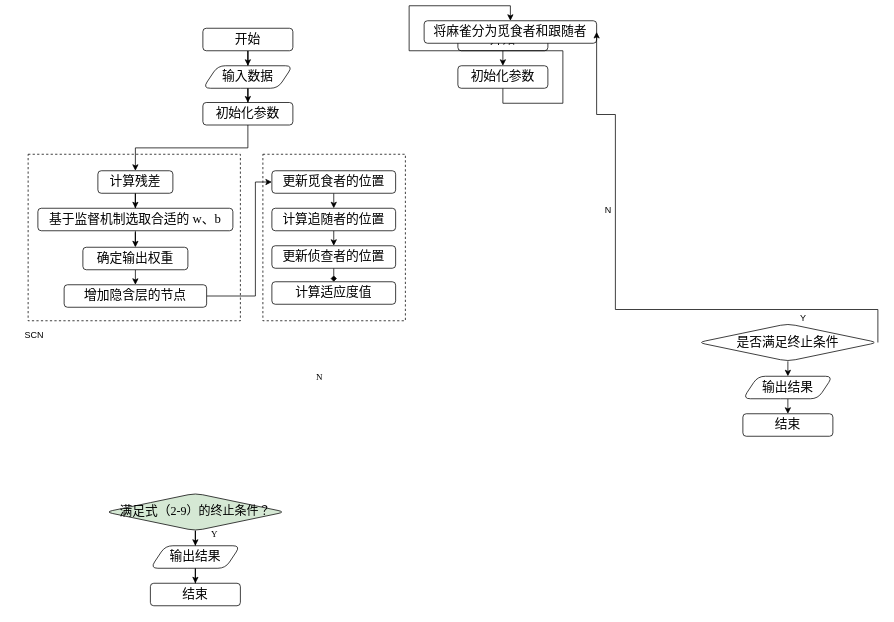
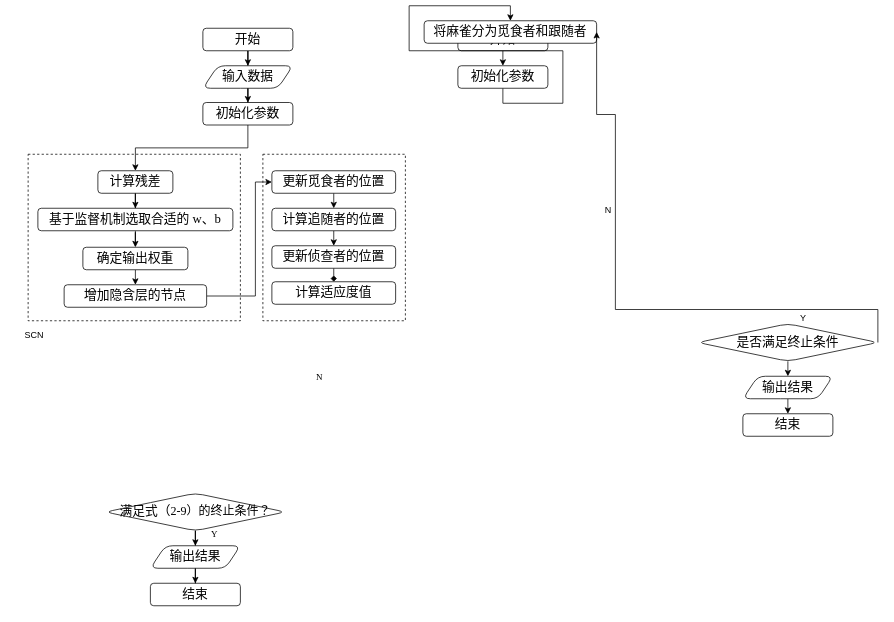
  <mxCell id="0" />
  <mxCell id="1" parent="0" />
  <mxCell id="2" value="" style="rounded=0;whiteSpace=wrap;html=1;dashed=1;" vertex="1" parent="1"><mxGeometry x="350" y="198" width="190" height="222" as="geometry" /></mxCell>
  <mxCell id="3" value="" style="rounded=0;whiteSpace=wrap;html=1;dashed=1;" vertex="1" parent="1"><mxGeometry x="37" y="198" width="283" height="222" as="geometry" /></mxCell>
  <mxCell id="4" value="" style="edgeStyle=orthogonalEdgeStyle;rounded=0;orthogonalLoop=1;jettySize=auto;html=1;fontFamily=Times New Roman;" edge="1" parent="1" source="5" target="7"><mxGeometry relative="1" as="geometry" /></mxCell>
  <mxCell id="5" value="开始" style="rounded=1;whiteSpace=wrap;html=1;fontSize=17;fontFamily=Times New Roman;" vertex="1" parent="1"><mxGeometry x="270" y="30" width="120" height="30" as="geometry" /></mxCell>
  <mxCell id="6" value="" style="edgeStyle=orthogonalEdgeStyle;rounded=0;orthogonalLoop=1;jettySize=auto;html=1;fontFamily=Times New Roman;" edge="1" parent="1" source="7" target="9"><mxGeometry relative="1" as="geometry" /></mxCell>
  <mxCell id="7" value="输入数据" style="shape=parallelogram;perimeter=parallelogramPerimeter;whiteSpace=wrap;html=1;fixedSize=1;fontSize=17;rounded=1;fontFamily=Times New Roman;" vertex="1" parent="1"><mxGeometry x="270" y="80" width="120" height="30" as="geometry" /></mxCell>
  <mxCell id="8" style="edgeStyle=orthogonalEdgeStyle;rounded=0;orthogonalLoop=1;jettySize=auto;html=1;exitX=0.5;exitY=1;exitDx=0;exitDy=0;entryX=0.5;entryY=0;entryDx=0;entryDy=0;fontFamily=Times New Roman;" edge="1" parent="1" source="9" target="11"><mxGeometry relative="1" as="geometry"><mxPoint x="180" y="240" as="sourcePoint" /></mxGeometry></mxCell>
  <mxCell id="9" value="初始化参数" style="whiteSpace=wrap;html=1;fontSize=17;rounded=1;fontFamily=Times New Roman;" vertex="1" parent="1"><mxGeometry x="270" y="129" width="120" height="30" as="geometry" /></mxCell>
  <mxCell id="10" value="" style="edgeStyle=orthogonalEdgeStyle;rounded=0;orthogonalLoop=1;jettySize=auto;html=1;fontFamily=Times New Roman;" edge="1" parent="1" source="11" target="13"><mxGeometry relative="1" as="geometry" /></mxCell>
  <mxCell id="11" value="计算残差" style="whiteSpace=wrap;html=1;fontSize=17;rounded=1;fontFamily=Times New Roman;" vertex="1" parent="1"><mxGeometry x="130" y="220" width="100" height="30" as="geometry" /></mxCell>
  <mxCell id="12" value="" style="edgeStyle=orthogonalEdgeStyle;rounded=0;orthogonalLoop=1;jettySize=auto;html=1;fontFamily=Times New Roman;entryX=0.5;entryY=0;entryDx=0;entryDy=0;" edge="1" parent="1" source="13" target="44"><mxGeometry relative="1" as="geometry"><mxPoint x="170" y="362" as="targetPoint" /></mxGeometry></mxCell>
  <mxCell id="13" value="基于监督机制选取合适的 w、b" style="whiteSpace=wrap;html=1;fontSize=17;rounded=1;fontFamily=Times New Roman;" vertex="1" parent="1"><mxGeometry x="50" y="270" width="260" height="30" as="geometry" /></mxCell>
  <mxCell id="14" style="edgeStyle=orthogonalEdgeStyle;rounded=0;orthogonalLoop=1;jettySize=auto;html=1;exitX=1;exitY=0.5;exitDx=0;exitDy=0;entryX=0;entryY=0.5;entryDx=0;entryDy=0;" edge="1" parent="1" source="15" target="29"><mxGeometry relative="1" as="geometry"><Array as="points"><mxPoint x="340" y="387" /><mxPoint x="340" y="235" /></Array></mxGeometry></mxCell>
  <mxCell id="15" value="增加隐含层的节点" style="rounded=1;whiteSpace=wrap;html=1;fontSize=17;fontFamily=Times New Roman;" vertex="1" parent="1"><mxGeometry x="85" y="372" width="190" height="30" as="geometry" /></mxCell>
  <mxCell id="16" value="" style="edgeStyle=orthogonalEdgeStyle;rounded=0;orthogonalLoop=1;jettySize=auto;html=1;fontFamily=Times New Roman;" edge="1" parent="1" source="17" target="20"><mxGeometry relative="1" as="geometry" /></mxCell>
- <mxCell id="17" value="满足式（&lt;span style=&quot;font-size: 12pt; text-align: start;&quot; lang=&quot;EN-US&quot;&gt;2-9&lt;/span&gt;&lt;span style=&quot;font-size: 12pt; text-align: start;&quot;&gt;）的终止条件？&lt;/span&gt;&lt;span style=&quot;font-size: medium; text-align: start;&quot;&gt;&lt;/span&gt;" style="rhombus;whiteSpace=wrap;html=1;fontSize=17;rounded=1;fontFamily=Times New Roman;fillColor=#d5e8d4;" vertex="1" parent="1"><mxGeometry x="140" y="650" width="240" height="50" as="geometry" /></mxCell>
+ <mxCell id="17" value="满足式（&lt;span style=&quot;font-size: 12pt; text-align: start;&quot; lang=&quot;EN-US&quot;&gt;2-9&lt;/span&gt;&lt;span style=&quot;font-size: 12pt; text-align: start;&quot;&gt;）的终止条件？&lt;/span&gt;&lt;span style=&quot;font-size: medium; text-align: start;&quot;&gt;&lt;/span&gt;" style="rhombus;whiteSpace=wrap;html=1;fontSize=17;rounded=1;fontFamily=Times New Roman;" vertex="1" parent="1"><mxGeometry x="140" y="650" width="240" height="50" as="geometry" /></mxCell>
  <mxCell id="18" value="结束" style="rounded=1;whiteSpace=wrap;html=1;fontSize=17;fontFamily=Times New Roman;" vertex="1" parent="1"><mxGeometry x="200" y="770" width="120" height="30" as="geometry" /></mxCell>
  <mxCell id="19" style="edgeStyle=orthogonalEdgeStyle;rounded=0;orthogonalLoop=1;jettySize=auto;html=1;exitX=0.5;exitY=1;exitDx=0;exitDy=0;fontFamily=Times New Roman;" edge="1" parent="1" source="20" target="18"><mxGeometry relative="1" as="geometry" /></mxCell>
  <mxCell id="20" value="输出结果" style="shape=parallelogram;perimeter=parallelogramPerimeter;whiteSpace=wrap;html=1;fixedSize=1;fontSize=17;rounded=1;fontFamily=Times New Roman;" vertex="1" parent="1"><mxGeometry x="200" y="720" width="120" height="30" as="geometry" /></mxCell>
  <mxCell id="21" value="N" style="text;html=1;align=center;verticalAlign=middle;resizable=0;points=[];autosize=1;strokeColor=none;fillColor=none;fontFamily=Times New Roman;" vertex="1" parent="1"><mxGeometry x="410" y="480" width="30" height="30" as="geometry" /></mxCell>
  <mxCell id="22" value="Y" style="text;html=1;align=center;verticalAlign=middle;resizable=0;points=[];autosize=1;strokeColor=none;fillColor=none;fontFamily=Times New Roman;" vertex="1" parent="1"><mxGeometry x="270" y="690" width="30" height="30" as="geometry" /></mxCell>
  <mxCell id="23" style="edgeStyle=orthogonalEdgeStyle;rounded=0;orthogonalLoop=1;jettySize=auto;html=1;exitX=0.5;exitY=1;exitDx=0;exitDy=0;entryX=0.5;entryY=0;entryDx=0;entryDy=0;" edge="1" parent="1" source="24" target="26"><mxGeometry relative="1" as="geometry" /></mxCell>
  <mxCell id="24" value="开始" style="rounded=1;whiteSpace=wrap;html=1;fontSize=17;fontFamily=Times New Roman;" vertex="1" parent="1"><mxGeometry x="610" y="30" width="120" height="30" as="geometry" /></mxCell>
  <mxCell id="25" style="edgeStyle=orthogonalEdgeStyle;rounded=0;orthogonalLoop=1;jettySize=auto;html=1;exitX=0.5;exitY=1;exitDx=0;exitDy=0;entryX=0.5;entryY=0;entryDx=0;entryDy=0;" edge="1" parent="1" source="26" target="27"><mxGeometry relative="1" as="geometry" /></mxCell>
  <mxCell id="26" value="初始化参数" style="whiteSpace=wrap;html=1;fontSize=17;rounded=1;fontFamily=Times New Roman;" vertex="1" parent="1"><mxGeometry x="610" y="80" width="120" height="30" as="geometry" /></mxCell>
  <mxCell id="27" value="将麻雀分为觅食者和跟随者" style="whiteSpace=wrap;html=1;fontSize=17;rounded=1;fontFamily=Times New Roman;" vertex="1" parent="1"><mxGeometry x="565" y="20" width="230" height="30" as="geometry" /></mxCell>
  <mxCell id="28" style="edgeStyle=orthogonalEdgeStyle;rounded=0;orthogonalLoop=1;jettySize=auto;html=1;exitX=0.5;exitY=1;exitDx=0;exitDy=0;entryX=0.5;entryY=0;entryDx=0;entryDy=0;" edge="1" parent="1" source="29" target="31"><mxGeometry relative="1" as="geometry" /></mxCell>
  <mxCell id="29" value="更新觅食者的位置" style="whiteSpace=wrap;html=1;fontSize=17;rounded=1;fontFamily=Times New Roman;" vertex="1" parent="1"><mxGeometry x="362" y="220" width="165" height="30" as="geometry" /></mxCell>
  <mxCell id="30" style="edgeStyle=orthogonalEdgeStyle;rounded=0;orthogonalLoop=1;jettySize=auto;html=1;exitX=0.5;exitY=1;exitDx=0;exitDy=0;entryX=0.5;entryY=0;entryDx=0;entryDy=0;" edge="1" parent="1" source="31" target="33"><mxGeometry relative="1" as="geometry" /></mxCell>
  <mxCell id="31" value="计算追随者的位置" style="whiteSpace=wrap;html=1;fontSize=17;rounded=1;fontFamily=Times New Roman;" vertex="1" parent="1"><mxGeometry x="362" y="270" width="165" height="30" as="geometry" /></mxCell>
  <mxCell id="32" style="edgeStyle=orthogonalEdgeStyle;rounded=0;orthogonalLoop=1;jettySize=auto;html=1;exitX=0.5;exitY=1;exitDx=0;exitDy=0;entryX=0.5;entryY=0;entryDx=0;entryDy=0;endArrow=diamond;" edge="1" parent="1" source="33" target="34"><mxGeometry relative="1" as="geometry" /></mxCell>
  <mxCell id="33" value="更新侦查者的位置" style="whiteSpace=wrap;html=1;fontSize=17;rounded=1;fontFamily=Times New Roman;" vertex="1" parent="1"><mxGeometry x="362" y="320" width="165" height="30" as="geometry" /></mxCell>
  <mxCell id="34" value="计算适应度值" style="whiteSpace=wrap;html=1;fontSize=17;rounded=1;fontFamily=Times New Roman;" vertex="1" parent="1"><mxGeometry x="362" y="368" width="165" height="30" as="geometry" /></mxCell>
  <mxCell id="35" style="edgeStyle=orthogonalEdgeStyle;rounded=0;orthogonalLoop=1;jettySize=auto;html=1;exitX=0.5;exitY=1;exitDx=0;exitDy=0;entryX=0.5;entryY=0;entryDx=0;entryDy=0;" edge="1" parent="1" source="37" target="39"><mxGeometry relative="1" as="geometry" /></mxCell>
  <mxCell id="36" style="edgeStyle=orthogonalEdgeStyle;rounded=0;orthogonalLoop=1;jettySize=auto;html=1;exitX=1;exitY=0.5;exitDx=0;exitDy=0;entryX=1;entryY=0.5;entryDx=0;entryDy=0;" edge="1" parent="1" source="37" target="27"><mxGeometry relative="1" as="geometry"><Array as="points"><mxPoint x="820" y="405" /><mxPoint x="820" y="145" /></Array></mxGeometry></mxCell>
  <mxCell id="37" value="是否满足终止条件" style="rhombus;whiteSpace=wrap;html=1;fontSize=17;rounded=1;fontFamily=Times New Roman;" vertex="1" parent="1"><mxGeometry x="930" y="424" width="240" height="50" as="geometry" /></mxCell>
  <mxCell id="38" style="edgeStyle=orthogonalEdgeStyle;rounded=0;orthogonalLoop=1;jettySize=auto;html=1;exitX=0.5;exitY=1;exitDx=0;exitDy=0;entryX=0.5;entryY=0;entryDx=0;entryDy=0;" edge="1" parent="1" source="39" target="40"><mxGeometry relative="1" as="geometry" /></mxCell>
  <mxCell id="39" value="输出结果" style="shape=parallelogram;perimeter=parallelogramPerimeter;whiteSpace=wrap;html=1;fixedSize=1;fontSize=17;rounded=1;fontFamily=Times New Roman;" vertex="1" parent="1"><mxGeometry x="990" y="494" width="120" height="30" as="geometry" /></mxCell>
  <mxCell id="40" value="结束" style="rounded=1;whiteSpace=wrap;html=1;fontSize=17;fontFamily=Times New Roman;" vertex="1" parent="1"><mxGeometry x="990" y="544" width="120" height="30" as="geometry" /></mxCell>
  <mxCell id="41" value="N" style="text;html=1;align=center;verticalAlign=middle;resizable=0;points=[];autosize=1;strokeColor=none;fillColor=none;" vertex="1" parent="1"><mxGeometry x="795" y="258" width="30" height="30" as="geometry" /></mxCell>
  <mxCell id="42" value="Y" style="text;html=1;align=center;verticalAlign=middle;resizable=0;points=[];autosize=1;strokeColor=none;fillColor=none;" vertex="1" parent="1"><mxGeometry x="1055" y="402" width="30" height="30" as="geometry" /></mxCell>
  <mxCell id="43" style="edgeStyle=orthogonalEdgeStyle;rounded=0;orthogonalLoop=1;jettySize=auto;html=1;exitX=0.5;exitY=1;exitDx=0;exitDy=0;entryX=0.5;entryY=0;entryDx=0;entryDy=0;" edge="1" parent="1" source="44" target="15"><mxGeometry relative="1" as="geometry" /></mxCell>
  <mxCell id="44" value="确定输出权重" style="rounded=1;whiteSpace=wrap;html=1;fontSize=17;fontFamily=Times New Roman;" vertex="1" parent="1"><mxGeometry x="110" y="322" width="140" height="30" as="geometry" /></mxCell>
  <mxCell id="45" value="SCN" style="text;html=1;align=center;verticalAlign=middle;resizable=0;points=[];autosize=1;strokeColor=none;fillColor=none;" vertex="1" parent="1"><mxGeometry x="20" y="425" width="50" height="30" as="geometry" /></mxCell>
